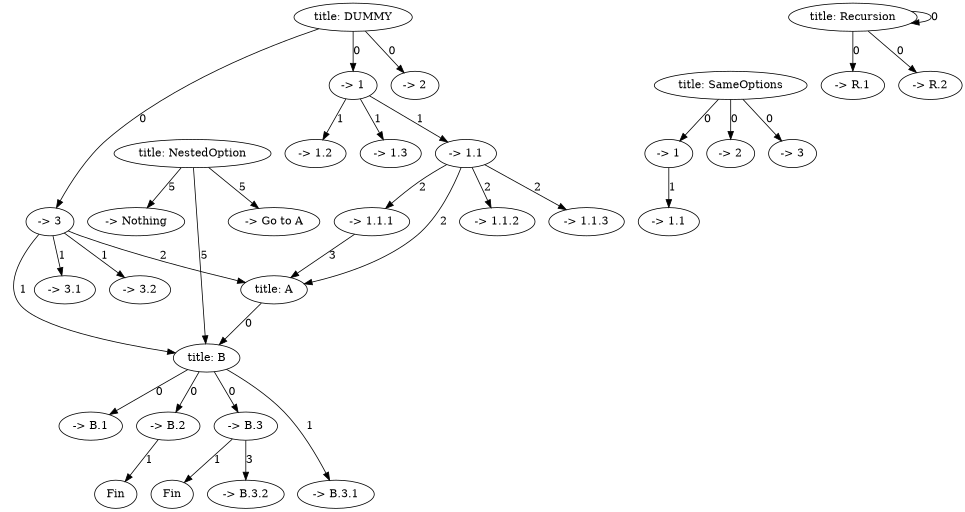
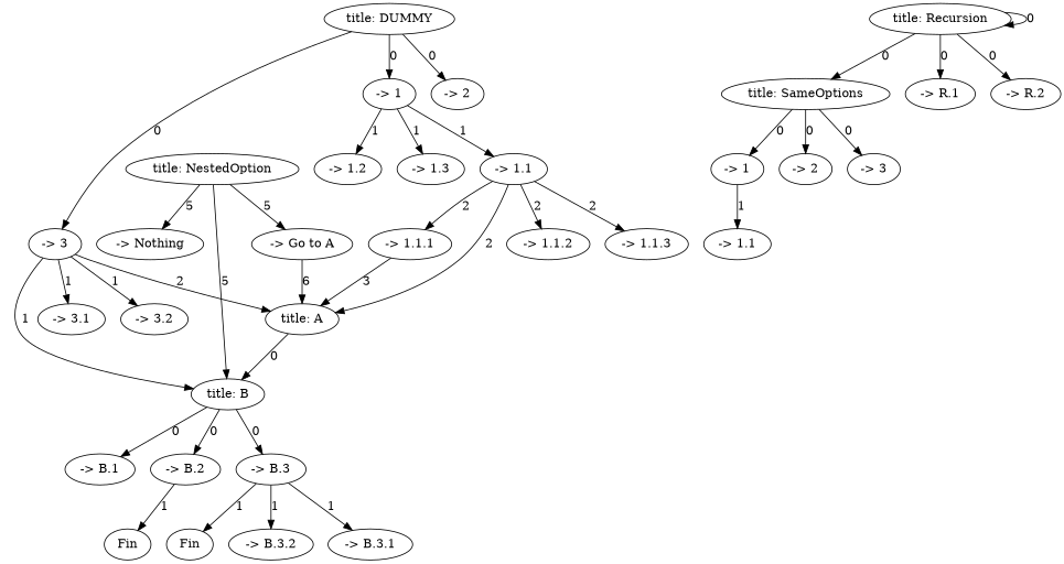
  digraph {
    n1 [label="title: DUMMY"]
    n2 [label="-> 1"]
    n3 [label="-> 2"]
    n4 [label="-> 3"]
    n5 [label="-> 1.1"]
    n6 [label="-> 1.2"]
    n7 [label="-> 1.3"]
    n8 [label="title: A"]
    n9 [label="title: B"]
    n10 [label="-> 3.1"]
    n11 [label="-> 3.2"]
    n12 [label="-> B.1"]
    n13 [label="-> B.2"]
    n14 [label="-> B.3"]
    n15 [label=Fin]
    n16 [label="-> B.3.1"]
    n17 [label="-> B.3.2"]
    n18 [label=Fin]
    n19 [label="title: Recursion"]
    n20 [label="title: SameOptions"]
    n21 [label="-> R.1"]
    n22 [label="-> R.2"]
    n23 [label="-> 1"]
    n24 [label="-> 2"]
    n25 [label="-> 3"]
    n26 [label="-> 1.1"]
    n27 [label="title: NestedOption"]
    n28 [label="-> Go to A"]
    n29 [label="-> Nothing"]
    n30 [label="-> 1.1.1"]
    n31 [label="-> 1.1.2"]
    n32 [label="-> 1.1.3"]
    n1 -> n2 [label=0]
    n1 -> n3 [label=0]
    n1 -> n4 [label=0]
    n2 -> n5 [label=1]
    n2 -> n6 [label=1]
    n2 -> n7 [label=1]
    n4 -> n8 [label=2]
    n4 -> n9 [label=1]
    n4 -> n10 [label=1]
    n4 -> n11 [label=1]
    n5 -> n8 [label=2]
    n5 -> n30 [label=2]
    n5 -> n31 [label=2]
    n5 -> n32 [label=2]
    n8 -> n9 [label=0]
    n9 -> n12 [label=0]
    n9 -> n13 [label=0]
    n9 -> n14 [label=0]
    n13 -> n15 [label=1]
-   n9 -> n16 [label=1]
-   n14 -> n17 [label=3]
+   n14 -> n16 [label=1]
+   n14 -> n17 [label=1]
    n14 -> n18 [label=1]
    n19 -> n19 [label=0]
+   n19 -> n20 [label=0]
    n19 -> n21 [label=0]
    n19 -> n22 [label=0]
    n20 -> n23 [label=0]
    n20 -> n24 [label=0]
    n20 -> n25 [label=0]
    n23 -> n26 [label=1]
    n27 -> n9 [label=5]
    n27 -> n28 [label=5]
    n27 -> n29 [label=5]
+   n28 -> n8 [label=6]
    n30 -> n8 [label=3]
  }
